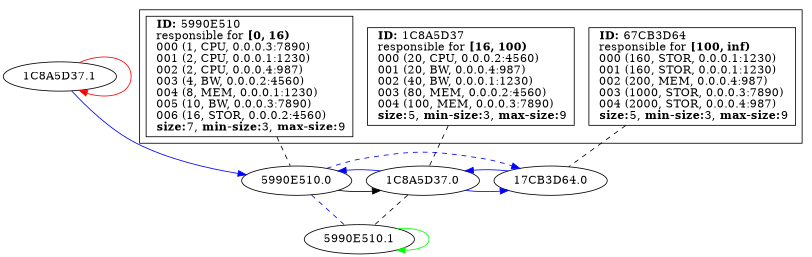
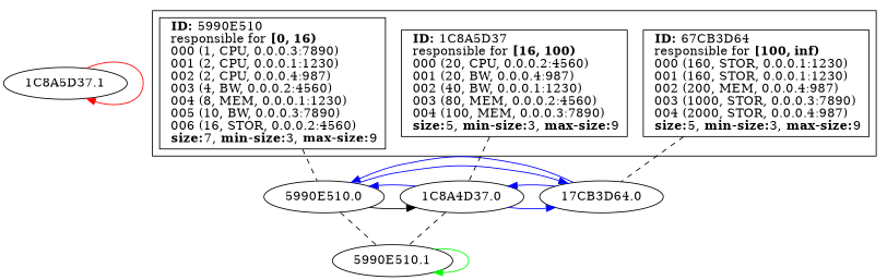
  strict digraph {
    edge [dir=forward style=solid]
    "5990E510.0"
-   "1C8A5D37.0"
+   "1C8A5D37.0" [label="1C8A4D37.0"]
    n3 [label="17CB3D64.0"]
    n4 [label=< 				<B>ID:</B> 5990E510<BR ALIGN="LEFT"/> 				responsible for <B>[0, 16)</B><BR ALIGN="LEFT"/> 				000 (1, CPU, 0.0.0.3:7890)<BR ALIGN="LEFT"/> 				001 (2, CPU, 0.0.0.1:1230)<BR ALIGN="LEFT"/> 				002 (2, CPU, 0.0.0.4:987)<BR ALIGN="LEFT"/> 				003 (4, BW, 0.0.0.2:4560)<BR ALIGN="LEFT"/> 				004 (8, MEM, 0.0.0.1:1230)<BR ALIGN="LEFT"/> 				005 (10, BW, 0.0.0.3:7890)<BR ALIGN="LEFT"/> 				006 (16, STOR, 0.0.0.2:4560)<BR ALIGN="LEFT"/> 			<B>size:</B>7, <B>min-size:</B>3, <B>max-size:</B>9<BR ALIGN="LEFT"/>			> shape=box]
    n5 [label=< 				<B>ID:</B> 1C8A5D37<BR ALIGN="LEFT"/> 				responsible for <B>[16, 100)</B><BR ALIGN="LEFT"/> 				000 (20, CPU, 0.0.0.2:4560)<BR ALIGN="LEFT"/> 				001 (20, BW, 0.0.0.4:987)<BR ALIGN="LEFT"/> 				002 (40, BW, 0.0.0.1:1230)<BR ALIGN="LEFT"/> 				003 (80, MEM, 0.0.0.2:4560)<BR ALIGN="LEFT"/> 				004 (100, MEM, 0.0.0.3:7890)<BR ALIGN="LEFT"/> 			<B>size:</B>5, <B>min-size:</B>3, <B>max-size:</B>9<BR ALIGN="LEFT"/>			> shape=box]
    n6 [label=< 				<B>ID:</B> 67CB3D64<BR ALIGN="LEFT"/> 				responsible for <B>[100, inf)</B><BR ALIGN="LEFT"/> 				000 (160, STOR, 0.0.0.1:1230)<BR ALIGN="LEFT"/> 				001 (160, STOR, 0.0.0.1:1230)<BR ALIGN="LEFT"/> 				002 (200, MEM, 0.0.0.4:987)<BR ALIGN="LEFT"/> 				003 (1000, STOR, 0.0.0.3:7890)<BR ALIGN="LEFT"/> 				004 (2000, STOR, 0.0.0.4:987)<BR ALIGN="LEFT"/> 			<B>size:</B>5, <B>min-size:</B>3, <B>max-size:</B>9<BR ALIGN="LEFT"/>			> shape=box]
    "1C8A5D37.1"
    "5990E510.1"
    subgraph sub_1 {
      label="Level 0"
      rank=same
      "5990E510.0"
      "1C8A5D37.0"
      n3
    }
    subgraph cluster_2 {
      rank=same
      n4
      n5
      n6
    }
    subgraph sub_3 {
      label="Level 1 (0)"
      rank=same
      "1C8A5D37.1"
    }
    subgraph sub_4 {
      label="Level 1 (1)"
      rank=same
      "5990E510.1"
    }
    "5990E510.0" -> "1C8A5D37.0" [color=black]
-   "5990E510.0" -> n3 [color=blue style=dashed]
-   "5990E510.0" -> "5990E510.1" [dir=none style=dashed color=blue]
+   "5990E510.0" -> n3 [color=blue]
+   "5990E510.0" -> "5990E510.1" [dir=none style=dashed]
    "1C8A5D37.0" -> "5990E510.0" [color=blue]
    "1C8A5D37.0" -> n3 [color=blue]
    "1C8A5D37.0" -> "5990E510.1" [dir=none style=dashed]
-   "1C8A5D37.1" -> "5990E510.0" [color=blue]
+   n3 -> "5990E510.0" [color=blue]
    n3 -> "1C8A5D37.0" [color=blue]
    n4 -> "5990E510.0" [dir=none style=dashed]
    n5 -> "1C8A5D37.0" [dir=none style=dashed]
    n6 -> n3 [dir=none style=dashed]
    "1C8A5D37.1" -> "1C8A5D37.1" [color=red]
    "5990E510.1" -> "5990E510.1" [color=green]
  }
